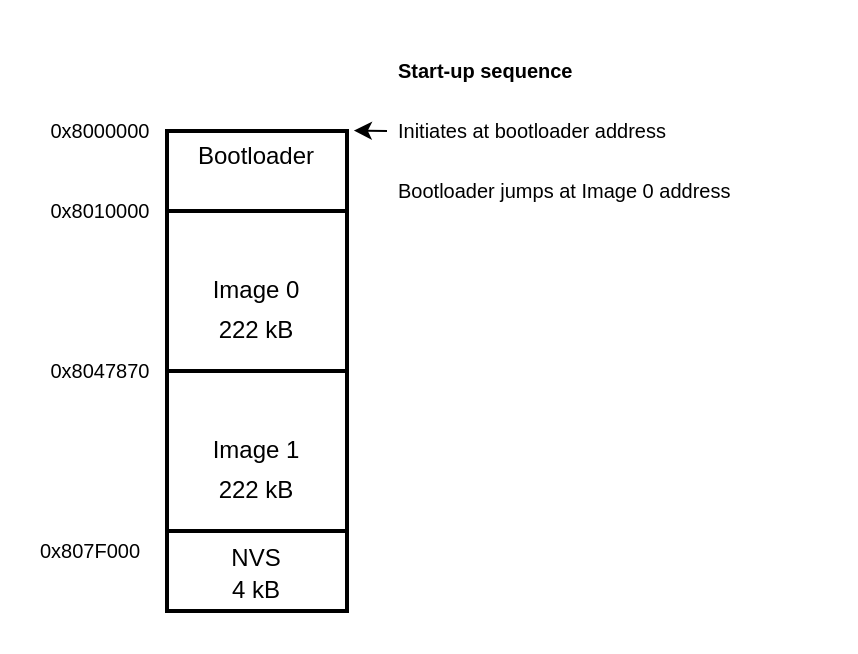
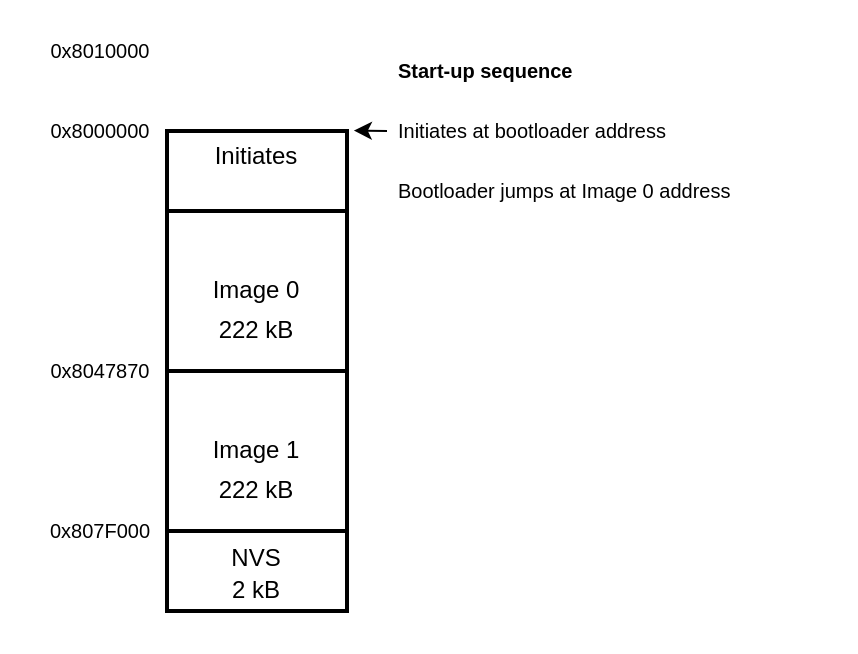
  <mxCell id="0" />
  <mxCell id="1" parent="0" />
- <mxCell id="2" value="Bootloader&#10;" style="whiteSpace=wrap;strokeWidth=2;fillColor=none;" vertex="1" parent="1"><mxGeometry x="83" y="65" width="90" height="40" as="geometry" /></mxCell>
+ <mxCell id="2" value="Initiates&#10;" style="whiteSpace=wrap;strokeWidth=2;fillColor=none;" vertex="1" parent="1"><mxGeometry x="83" y="65" width="90" height="40" as="geometry" /></mxCell>
  <mxCell id="3" value="Image 0" style="whiteSpace=wrap;strokeWidth=2;fillColor=none;" vertex="1" parent="1"><mxGeometry x="83" y="105" width="90" height="80" as="geometry" /></mxCell>
  <mxCell id="4" value="Image 1" style="whiteSpace=wrap;strokeWidth=2;gradientColor=default;fillColor=none;" vertex="1" parent="1"><mxGeometry x="83" y="185" width="90" height="80" as="geometry" /></mxCell>
  <mxCell id="5" value="NVS" style="whiteSpace=wrap;strokeWidth=2;verticalAlign=top;fillColor=none;" vertex="1" parent="1"><mxGeometry x="83" y="265" width="90" height="40" as="geometry" /></mxCell>
  <mxCell id="6" value="0x8000000" style="text;html=1;align=center;verticalAlign=middle;whiteSpace=wrap;rounded=0;fontSize=10;" vertex="1" parent="1"><mxGeometry x="20" y="55" width="60" height="20" as="geometry" /></mxCell>
- <mxCell id="7" value="0x8010000" style="text;html=1;align=center;verticalAlign=middle;whiteSpace=wrap;rounded=0;fontSize=10;" vertex="1" parent="1"><mxGeometry x="20" y="95" width="60" height="20" as="geometry" /></mxCell>
+ <mxCell id="7" value="0x8010000" style="text;html=1;align=center;verticalAlign=middle;whiteSpace=wrap;rounded=0;fontSize=10;" vertex="1" parent="1"><mxGeometry x="20" y="15" width="60" height="20" as="geometry" /></mxCell>
  <mxCell id="8" value="0x8047870" style="text;html=1;align=center;verticalAlign=middle;whiteSpace=wrap;rounded=0;fontSize=10;" vertex="1" parent="1"><mxGeometry x="20" y="175" width="60" height="20" as="geometry" /></mxCell>
- <mxCell id="9" value="0x807F000" style="text;html=1;align=center;verticalAlign=middle;whiteSpace=wrap;rounded=0;fontSize=10;" vertex="1" parent="1"><mxGeometry x="15" y="265" width="60" height="20" as="geometry" /></mxCell>
+ <mxCell id="9" value="0x807F000" style="text;html=1;align=center;verticalAlign=middle;whiteSpace=wrap;rounded=0;fontSize=10;" vertex="1" parent="1"><mxGeometry x="20" y="255" width="60" height="20" as="geometry" /></mxCell>
  <mxCell id="10" value="" style="endArrow=classic;html=1;rounded=0;entryX=1.038;entryY=-0.006;entryDx=0;entryDy=0;entryPerimeter=0;" edge="1" parent="1" target="2"><mxGeometry width="50" height="50" relative="1" as="geometry"><mxPoint x="193" y="65" as="sourcePoint" /><mxPoint x="253" y="185" as="targetPoint" /></mxGeometry></mxCell>
  <mxCell id="11" value="Start-up sequence" style="text;html=1;align=left;verticalAlign=middle;whiteSpace=wrap;rounded=0;fontStyle=1;fontSize=10;" vertex="1" parent="1"><mxGeometry x="197" y="20" width="110" height="30" as="geometry" /></mxCell>
  <mxCell id="12" value="&lt;div style=&quot;font-size: 10px;&quot; align=&quot;left&quot;&gt;Initiates at bootloader address&lt;/div&gt;" style="text;html=1;align=left;verticalAlign=middle;whiteSpace=wrap;rounded=0;fontSize=10;" vertex="1" parent="1"><mxGeometry x="197" y="50" width="170" height="30" as="geometry" /></mxCell>
  <mxCell id="13" value="&lt;div style=&quot;font-size: 10px;&quot; align=&quot;left&quot;&gt;Bootloader jumps at Image 0 address&lt;/div&gt;" style="text;html=1;align=left;verticalAlign=middle;whiteSpace=wrap;rounded=0;fontSize=10;" vertex="1" parent="1"><mxGeometry x="197" y="80" width="210" height="30" as="geometry" /></mxCell>
  <mxCell id="14" value="222 kB" style="text;html=1;align=center;verticalAlign=middle;whiteSpace=wrap;rounded=0;" vertex="1" parent="1"><mxGeometry x="98" y="155" width="60" height="20" as="geometry" /></mxCell>
  <mxCell id="15" value="222 kB" style="text;html=1;align=center;verticalAlign=middle;whiteSpace=wrap;rounded=0;" vertex="1" parent="1"><mxGeometry x="98" y="235" width="60" height="20" as="geometry" /></mxCell>
- <mxCell id="16" value="4 kB" style="text;html=1;align=center;verticalAlign=middle;whiteSpace=wrap;rounded=0;" vertex="1" parent="1"><mxGeometry x="98" y="285" width="60" height="20" as="geometry" /></mxCell>
+ <mxCell id="16" value="2 kB" style="text;html=1;align=center;verticalAlign=middle;whiteSpace=wrap;rounded=0;" vertex="1" parent="1"><mxGeometry x="98" y="285" width="60" height="20" as="geometry" /></mxCell>
